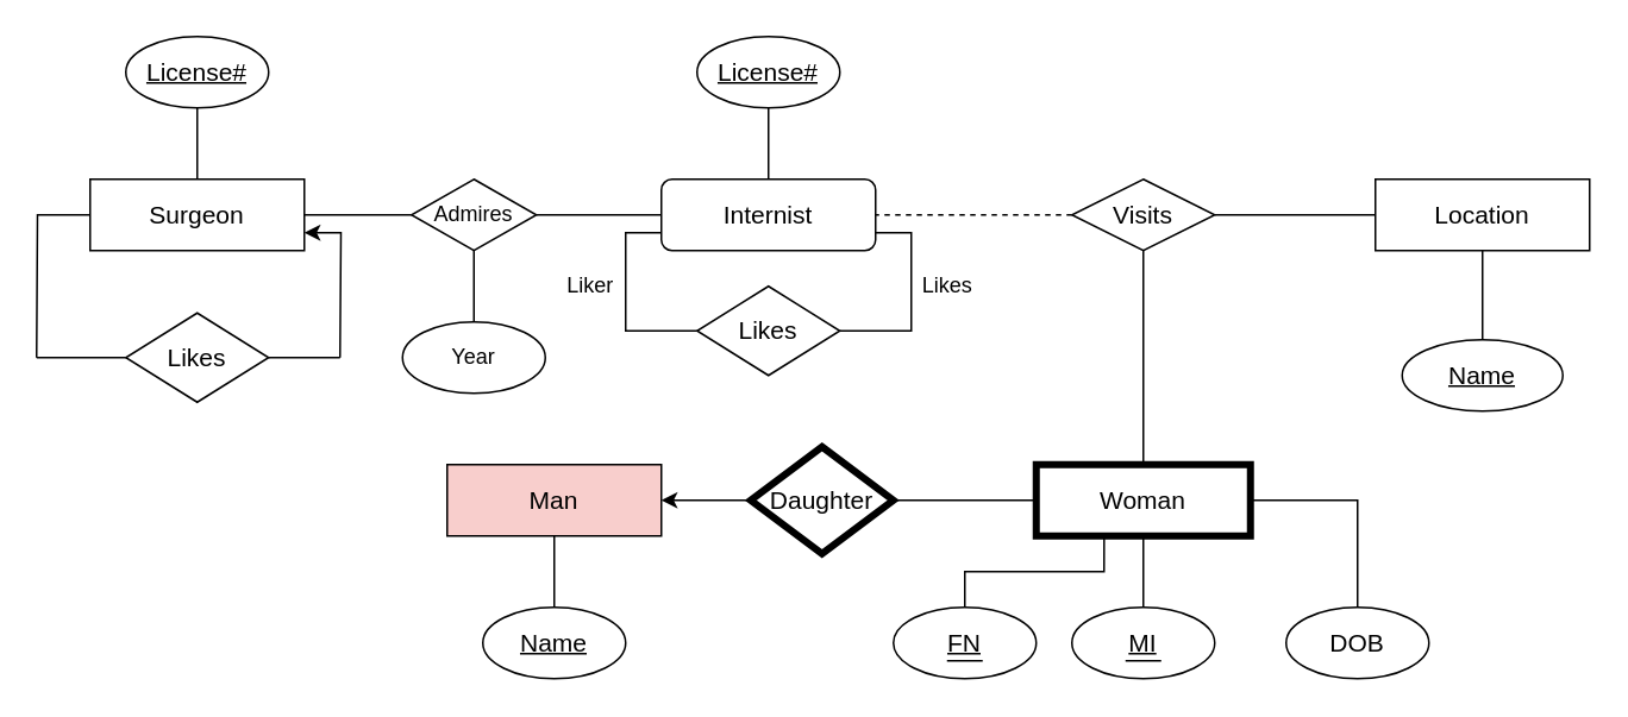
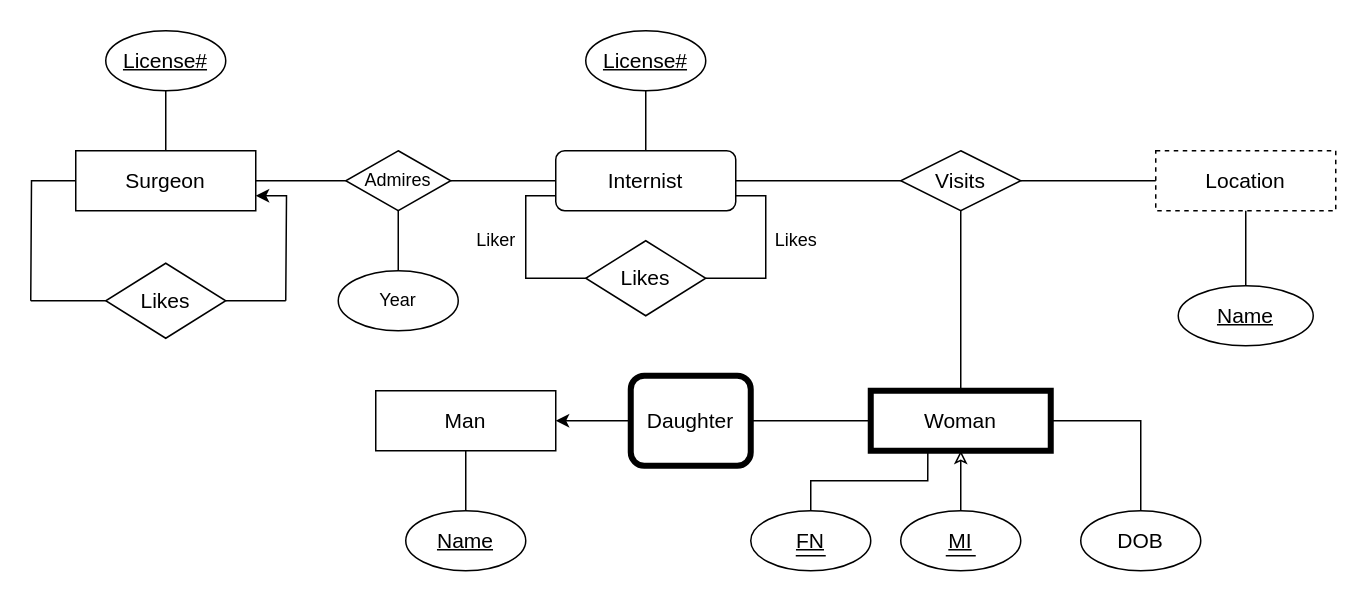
  <mxCell id="0" />
  <mxCell id="1" parent="0" />
  <mxCell id="2" style="edgeStyle=orthogonalEdgeStyle;rounded=0;orthogonalLoop=1;jettySize=auto;html=1;exitX=0;exitY=0.5;exitDx=0;exitDy=0;endArrow=none;endFill=0;" parent="1" source="4" edge="1"><mxGeometry relative="1" as="geometry"><mxPoint x="20" y="200" as="targetPoint" /></mxGeometry></mxCell>
  <mxCell id="3" style="edgeStyle=orthogonalEdgeStyle;rounded=0;orthogonalLoop=1;jettySize=auto;html=1;exitX=1;exitY=0.75;exitDx=0;exitDy=0;endArrow=none;endFill=0;startArrow=classic;startFill=1;" parent="1" source="4" edge="1"><mxGeometry relative="1" as="geometry"><mxPoint x="190" y="200" as="targetPoint" /></mxGeometry></mxCell>
  <mxCell id="4" value="&lt;font style=&quot;font-size: 14px&quot;&gt;Surgeon&lt;/font&gt;" style="rounded=0;whiteSpace=wrap;html=1;" parent="1" vertex="1"><mxGeometry x="50" y="100" width="120" height="40" as="geometry" /></mxCell>
  <mxCell id="5" style="edgeStyle=orthogonalEdgeStyle;rounded=0;orthogonalLoop=1;jettySize=auto;html=1;exitX=0;exitY=0.75;exitDx=0;exitDy=0;entryX=0;entryY=0.5;entryDx=0;entryDy=0;endArrow=none;endFill=0;" parent="1" source="7" target="38" edge="1"><mxGeometry relative="1" as="geometry" /></mxCell>
  <mxCell id="6" style="edgeStyle=orthogonalEdgeStyle;rounded=0;orthogonalLoop=1;jettySize=auto;html=1;exitX=1;exitY=0.75;exitDx=0;exitDy=0;entryX=1;entryY=0.5;entryDx=0;entryDy=0;endArrow=none;endFill=0;" parent="1" source="7" target="38" edge="1"><mxGeometry relative="1" as="geometry" /></mxCell>
  <mxCell id="7" value="&lt;font style=&quot;font-size: 14px&quot;&gt;Internist&lt;/font&gt;" style="whiteSpace=wrap;html=1;rounded=1;" parent="1" vertex="1"><mxGeometry x="370" y="100" width="120" height="40" as="geometry" /></mxCell>
  <mxCell id="8" style="edgeStyle=orthogonalEdgeStyle;rounded=0;orthogonalLoop=1;jettySize=auto;html=1;exitX=0.5;exitY=1;exitDx=0;exitDy=0;endArrow=none;endFill=0;" parent="1" source="9" target="4" edge="1"><mxGeometry relative="1" as="geometry" /></mxCell>
  <mxCell id="9" value="&lt;font style=&quot;font-size: 14px&quot;&gt;&lt;u&gt;License#&lt;/u&gt;&lt;/font&gt;" style="ellipse;whiteSpace=wrap;html=1;" parent="1" vertex="1"><mxGeometry x="70" y="20" width="80" height="40" as="geometry" /></mxCell>
  <mxCell id="10" style="edgeStyle=orthogonalEdgeStyle;rounded=0;orthogonalLoop=1;jettySize=auto;html=1;exitX=0.5;exitY=1;exitDx=0;exitDy=0;entryX=0.5;entryY=0;entryDx=0;entryDy=0;endArrow=none;endFill=0;" parent="1" source="11" target="7" edge="1"><mxGeometry relative="1" as="geometry" /></mxCell>
  <mxCell id="11" value="&lt;font style=&quot;font-size: 14px&quot;&gt;&lt;u&gt;License#&lt;/u&gt;&lt;/font&gt;" style="ellipse;whiteSpace=wrap;html=1;" parent="1" vertex="1"><mxGeometry x="390" y="20" width="80" height="40" as="geometry" /></mxCell>
  <mxCell id="12" style="edgeStyle=orthogonalEdgeStyle;rounded=0;orthogonalLoop=1;jettySize=auto;html=1;exitX=0;exitY=0.5;exitDx=0;exitDy=0;entryX=1;entryY=0.5;entryDx=0;entryDy=0;endArrow=none;endFill=0;startArrow=none;startFill=0;" parent="1" source="16" target="4" edge="1"><mxGeometry relative="1" as="geometry" /></mxCell>
  <mxCell id="13" style="edgeStyle=orthogonalEdgeStyle;rounded=0;orthogonalLoop=1;jettySize=auto;html=1;exitX=1;exitY=0.5;exitDx=0;exitDy=0;entryX=0;entryY=0.5;entryDx=0;entryDy=0;endArrow=none;endFill=0;" parent="1" source="16" target="7" edge="1"><mxGeometry relative="1" as="geometry" /></mxCell>
  <mxCell id="14" style="edgeStyle=orthogonalEdgeStyle;rounded=0;orthogonalLoop=1;jettySize=auto;html=1;exitX=0.5;exitY=1;exitDx=0;exitDy=0;entryX=0.5;entryY=0;entryDx=0;entryDy=0;endArrow=none;endFill=0;" parent="1" source="16" target="17" edge="1"><mxGeometry relative="1" as="geometry" /></mxCell>
  <mxCell id="15" style="edgeStyle=orthogonalEdgeStyle;rounded=0;orthogonalLoop=1;jettySize=auto;html=1;exitX=0;exitY=0.5;exitDx=0;exitDy=0;startArrow=none;startFill=0;endArrow=none;endFill=0;" edge="1" parent="1" source="16"><mxGeometry relative="1" as="geometry"><mxPoint x="230" y="120" as="targetPoint" /></mxGeometry></mxCell>
  <mxCell id="16" value="Admires" style="rhombus;whiteSpace=wrap;html=1;" parent="1" vertex="1"><mxGeometry x="230" y="100" width="70" height="40" as="geometry" /></mxCell>
  <mxCell id="17" value="Year" style="ellipse;whiteSpace=wrap;html=1;" parent="1" vertex="1"><mxGeometry x="225" y="180" width="80" height="40" as="geometry" /></mxCell>
- <mxCell id="18" value="&lt;font style=&quot;font-size: 14px&quot;&gt;Location&lt;/font&gt;" style="rounded=0;whiteSpace=wrap;html=1;" parent="1" vertex="1"><mxGeometry x="770" y="100" width="120" height="40" as="geometry" /></mxCell>
+ <mxCell id="18" value="&lt;font style=&quot;font-size: 14px&quot;&gt;Location&lt;/font&gt;" style="rounded=0;whiteSpace=wrap;html=1;dashed=1;" parent="1" vertex="1"><mxGeometry x="770" y="100" width="120" height="40" as="geometry" /></mxCell>
  <mxCell id="19" style="edgeStyle=orthogonalEdgeStyle;rounded=0;orthogonalLoop=1;jettySize=auto;html=1;exitX=0.5;exitY=0;exitDx=0;exitDy=0;entryX=0.5;entryY=1;entryDx=0;entryDy=0;endArrow=none;endFill=0;" parent="1" source="20" target="18" edge="1"><mxGeometry relative="1" as="geometry" /></mxCell>
  <mxCell id="20" value="&lt;font style=&quot;font-size: 14px&quot;&gt;&lt;u&gt;Name&lt;/u&gt;&lt;/font&gt;" style="ellipse;whiteSpace=wrap;html=1;" parent="1" vertex="1"><mxGeometry x="785" y="190" width="90" height="40" as="geometry" /></mxCell>
  <mxCell id="21" style="edgeStyle=orthogonalEdgeStyle;rounded=0;orthogonalLoop=1;jettySize=auto;html=1;exitX=1;exitY=0.5;exitDx=0;exitDy=0;entryX=0;entryY=0.5;entryDx=0;entryDy=0;endArrow=none;endFill=0;startArrow=classic;startFill=1;" parent="1" source="22" target="29" edge="1"><mxGeometry relative="1" as="geometry" /></mxCell>
- <mxCell id="22" value="&lt;font style=&quot;font-size: 14px&quot;&gt;Man&lt;/font&gt;" style="rounded=0;whiteSpace=wrap;html=1;fillColor=#f8cecc;" parent="1" vertex="1"><mxGeometry x="250" y="260" width="120" height="40" as="geometry" /></mxCell>
+ <mxCell id="22" value="&lt;font style=&quot;font-size: 14px&quot;&gt;Man&lt;/font&gt;" style="rounded=0;whiteSpace=wrap;html=1;" parent="1" vertex="1"><mxGeometry x="250" y="260" width="120" height="40" as="geometry" /></mxCell>
  <mxCell id="23" style="edgeStyle=orthogonalEdgeStyle;rounded=0;orthogonalLoop=1;jettySize=auto;html=1;exitX=0.5;exitY=0;exitDx=0;exitDy=0;entryX=0.5;entryY=1;entryDx=0;entryDy=0;endArrow=none;endFill=0;" parent="1" source="24" target="22" edge="1"><mxGeometry relative="1" as="geometry" /></mxCell>
  <mxCell id="24" value="&lt;font style=&quot;font-size: 14px&quot;&gt;&lt;u&gt;Name&lt;/u&gt;&lt;/font&gt;" style="ellipse;whiteSpace=wrap;html=1;" parent="1" vertex="1"><mxGeometry x="270" y="340" width="80" height="40" as="geometry" /></mxCell>
  <mxCell id="25" style="edgeStyle=orthogonalEdgeStyle;rounded=0;orthogonalLoop=1;jettySize=auto;html=1;exitX=1;exitY=0.5;exitDx=0;exitDy=0;endArrow=none;endFill=0;" parent="1" source="27" target="34" edge="1"><mxGeometry relative="1" as="geometry" /></mxCell>
  <mxCell id="26" style="edgeStyle=orthogonalEdgeStyle;rounded=0;orthogonalLoop=1;jettySize=auto;html=1;exitX=0.5;exitY=0;exitDx=0;exitDy=0;entryX=0.5;entryY=1;entryDx=0;entryDy=0;endArrow=none;endFill=0;" parent="1" source="27" target="37" edge="1"><mxGeometry relative="1" as="geometry" /></mxCell>
  <mxCell id="27" value="&lt;font style=&quot;font-size: 14px&quot;&gt;Woman&lt;/font&gt;" style="rounded=0;whiteSpace=wrap;html=1;strokeWidth=4;" parent="1" vertex="1"><mxGeometry x="580" y="260" width="120" height="40" as="geometry" /></mxCell>
  <mxCell id="28" style="edgeStyle=orthogonalEdgeStyle;rounded=0;orthogonalLoop=1;jettySize=auto;html=1;exitX=1;exitY=0.5;exitDx=0;exitDy=0;entryX=0;entryY=0.5;entryDx=0;entryDy=0;endArrow=none;endFill=0;" parent="1" source="29" target="27" edge="1"><mxGeometry relative="1" as="geometry" /></mxCell>
- <mxCell id="29" value="&lt;font style=&quot;font-size: 14px&quot;&gt;Daughter&lt;/font&gt;" style="rhombus;whiteSpace=wrap;html=1;strokeWidth=4;" parent="1" vertex="1"><mxGeometry x="420" y="250" width="80" height="60" as="geometry" /></mxCell>
+ <mxCell id="29" value="&lt;font style=&quot;font-size: 14px&quot;&gt;Daughter&lt;/font&gt;" style="whiteSpace=wrap;html=1;strokeWidth=4;rounded=1;" parent="1" vertex="1"><mxGeometry x="420" y="250" width="80" height="60" as="geometry" /></mxCell>
  <mxCell id="30" style="edgeStyle=orthogonalEdgeStyle;rounded=0;orthogonalLoop=1;jettySize=auto;html=1;exitX=0.5;exitY=0;exitDx=0;exitDy=0;entryX=0.317;entryY=1.015;entryDx=0;entryDy=0;entryPerimeter=0;endArrow=none;endFill=0;" parent="1" source="31" target="27" edge="1"><mxGeometry relative="1" as="geometry" /></mxCell>
  <mxCell id="31" value="&lt;font style=&quot;font-size: 14px&quot;&gt;&lt;u&gt;FN&lt;/u&gt;&lt;/font&gt;" style="ellipse;whiteSpace=wrap;html=1;" parent="1" vertex="1"><mxGeometry x="500" y="340" width="80" height="40" as="geometry" /></mxCell>
- <mxCell id="32" style="edgeStyle=orthogonalEdgeStyle;rounded=0;orthogonalLoop=1;jettySize=auto;html=1;exitX=0.5;exitY=0;exitDx=0;exitDy=0;entryX=0.5;entryY=1;entryDx=0;entryDy=0;endArrow=none;endFill=0;" parent="1" source="33" target="27" edge="1"><mxGeometry relative="1" as="geometry" /></mxCell>
+ <mxCell id="32" style="edgeStyle=orthogonalEdgeStyle;rounded=0;orthogonalLoop=1;jettySize=auto;html=1;exitX=0.5;exitY=0;exitDx=0;exitDy=0;entryX=0.5;entryY=1;entryDx=0;entryDy=0;endArrow=classic;endFill=0;" parent="1" source="33" target="27" edge="1"><mxGeometry relative="1" as="geometry" /></mxCell>
  <mxCell id="33" value="&lt;font style=&quot;font-size: 14px&quot;&gt;&lt;u&gt;MI&lt;/u&gt;&lt;/font&gt;" style="ellipse;whiteSpace=wrap;html=1;" parent="1" vertex="1"><mxGeometry x="600" y="340" width="80" height="40" as="geometry" /></mxCell>
  <mxCell id="34" value="&lt;font style=&quot;font-size: 14px&quot;&gt;DOB&lt;/font&gt;" style="ellipse;whiteSpace=wrap;html=1;" parent="1" vertex="1"><mxGeometry x="720" y="340" width="80" height="40" as="geometry" /></mxCell>
  <mxCell id="35" style="edgeStyle=orthogonalEdgeStyle;rounded=0;orthogonalLoop=1;jettySize=auto;html=1;exitX=1;exitY=0.5;exitDx=0;exitDy=0;entryX=0;entryY=0.5;entryDx=0;entryDy=0;endArrow=none;endFill=0;" parent="1" source="37" target="18" edge="1"><mxGeometry relative="1" as="geometry" /></mxCell>
- <mxCell id="36" style="edgeStyle=orthogonalEdgeStyle;rounded=0;orthogonalLoop=1;jettySize=auto;html=1;exitX=0;exitY=0.5;exitDx=0;exitDy=0;entryX=1;entryY=0.5;entryDx=0;entryDy=0;endArrow=none;endFill=0;startArrow=none;startFill=0;dashed=1;" parent="1" source="37" target="7" edge="1"><mxGeometry relative="1" as="geometry" /></mxCell>
+ <mxCell id="36" style="edgeStyle=orthogonalEdgeStyle;rounded=0;orthogonalLoop=1;jettySize=auto;html=1;exitX=0;exitY=0.5;exitDx=0;exitDy=0;entryX=1;entryY=0.5;entryDx=0;entryDy=0;endArrow=none;endFill=0;startArrow=none;startFill=0;" parent="1" source="37" target="7" edge="1"><mxGeometry relative="1" as="geometry" /></mxCell>
  <mxCell id="37" value="&lt;font style=&quot;font-size: 14px&quot;&gt;Visits&lt;/font&gt;" style="rhombus;whiteSpace=wrap;html=1;" parent="1" vertex="1"><mxGeometry x="600" y="100" width="80" height="40" as="geometry" /></mxCell>
  <mxCell id="38" value="&lt;font style=&quot;font-size: 14px&quot;&gt;Likes&lt;/font&gt;" style="rhombus;whiteSpace=wrap;html=1;" parent="1" vertex="1"><mxGeometry x="390" y="160" width="80" height="50" as="geometry" /></mxCell>
  <mxCell id="39" value="Liker" style="text;html=1;align=center;verticalAlign=middle;resizable=0;points=[];autosize=1;" parent="1" vertex="1"><mxGeometry x="310" y="150" width="40" height="20" as="geometry" /></mxCell>
  <mxCell id="40" value="Likes" style="text;html=1;align=center;verticalAlign=middle;resizable=0;points=[];autosize=1;" parent="1" vertex="1"><mxGeometry x="510" y="150" width="40" height="20" as="geometry" /></mxCell>
  <mxCell id="41" style="edgeStyle=orthogonalEdgeStyle;rounded=0;orthogonalLoop=1;jettySize=auto;html=1;exitX=0;exitY=0.5;exitDx=0;exitDy=0;endArrow=none;endFill=0;" parent="1" source="43" edge="1"><mxGeometry relative="1" as="geometry"><mxPoint x="20" y="200" as="targetPoint" /></mxGeometry></mxCell>
  <mxCell id="42" style="edgeStyle=orthogonalEdgeStyle;rounded=0;orthogonalLoop=1;jettySize=auto;html=1;exitX=1;exitY=0.5;exitDx=0;exitDy=0;endArrow=none;endFill=0;" parent="1" source="43" edge="1"><mxGeometry relative="1" as="geometry"><mxPoint x="190" y="200" as="targetPoint" /></mxGeometry></mxCell>
  <mxCell id="43" value="&lt;font style=&quot;font-size: 14px&quot;&gt;Likes&lt;/font&gt;" style="rhombus;whiteSpace=wrap;html=1;" parent="1" vertex="1"><mxGeometry x="70" y="175" width="80" height="50" as="geometry" /></mxCell>
  <mxCell id="44" value="" style="endArrow=none;html=1;" parent="1" edge="1"><mxGeometry width="50" height="50" relative="1" as="geometry"><mxPoint x="530" y="370" as="sourcePoint" /><mxPoint x="550" y="370" as="targetPoint" /></mxGeometry></mxCell>
  <mxCell id="45" value="" style="endArrow=none;html=1;" parent="1" target="31" edge="1"><mxGeometry width="50" height="50" relative="1" as="geometry"><mxPoint x="540" y="380" as="sourcePoint" /><mxPoint x="560" y="380" as="targetPoint" /></mxGeometry></mxCell>
  <mxCell id="46" value="" style="endArrow=none;html=1;" parent="1" edge="1"><mxGeometry width="50" height="50" relative="1" as="geometry"><mxPoint x="630" y="370" as="sourcePoint" /><mxPoint x="650" y="370" as="targetPoint" /></mxGeometry></mxCell>
